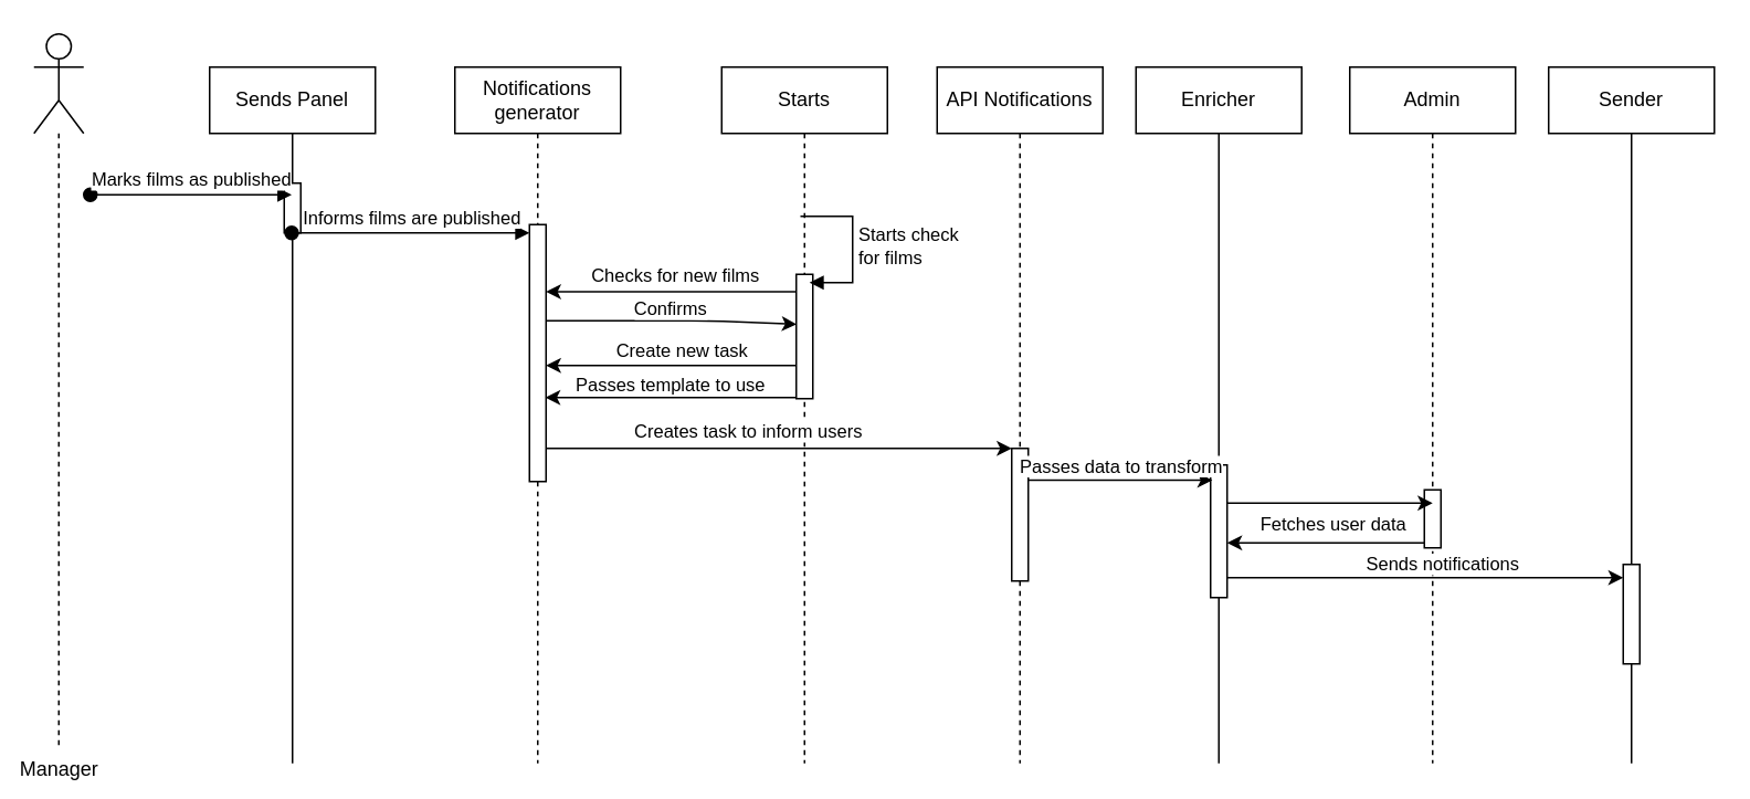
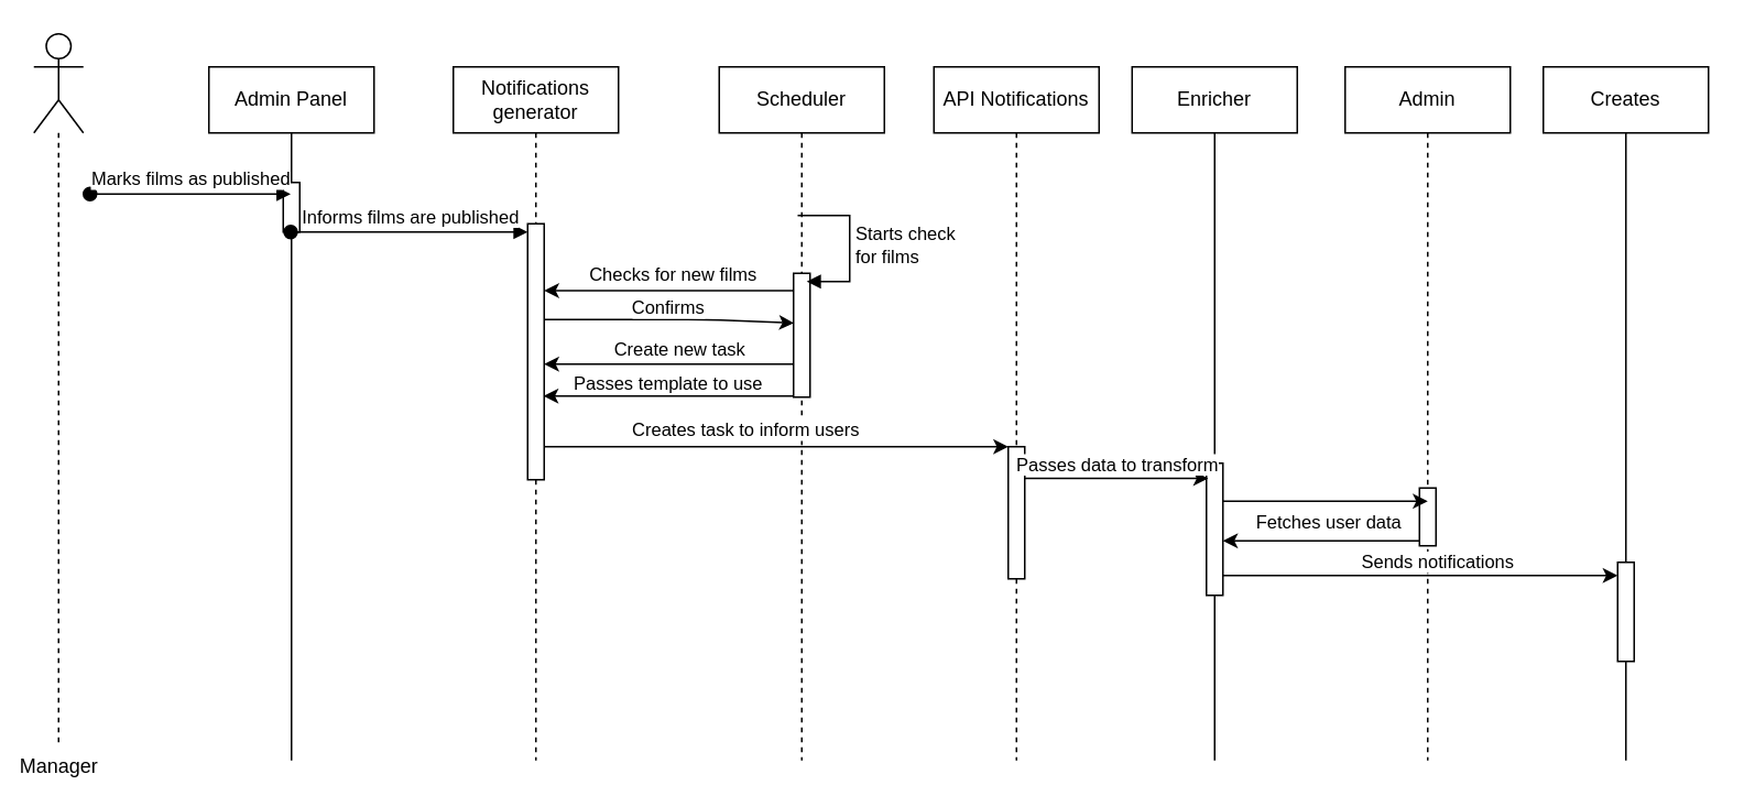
  <mxCell id="0" />
  <mxCell id="1" parent="0" />
- <mxCell id="2" value="Starts" style="shape=umlLifeline;perimeter=lifelinePerimeter;whiteSpace=wrap;html=1;container=1;collapsible=0;recursiveResize=0;outlineConnect=0;" vertex="1" parent="1"><mxGeometry x="435" y="40" width="100" height="420" as="geometry" /></mxCell>
+ <mxCell id="2" value="Scheduler" style="shape=umlLifeline;perimeter=lifelinePerimeter;whiteSpace=wrap;html=1;container=1;collapsible=0;recursiveResize=0;outlineConnect=0;" vertex="1" parent="1"><mxGeometry x="435" y="40" width="100" height="420" as="geometry" /></mxCell>
  <mxCell id="3" value="" style="html=1;points=[];perimeter=orthogonalPerimeter;" vertex="1" parent="2"><mxGeometry x="45" y="125" width="10" height="75" as="geometry" /></mxCell>
  <mxCell id="4" value="Starts check&lt;br&gt;for films" style="edgeStyle=orthogonalEdgeStyle;html=1;align=left;spacingLeft=2;endArrow=block;rounded=0;" edge="1" parent="2"><mxGeometry relative="1" as="geometry"><mxPoint x="47.5" y="90" as="sourcePoint" /><Array as="points"><mxPoint x="79" y="90" /><mxPoint x="79" y="130" /></Array><mxPoint x="53" y="130" as="targetPoint" /></mxGeometry></mxCell>
- <mxCell id="5" value="Sends Panel" style="shape=umlLifeline;perimeter=lifelinePerimeter;whiteSpace=wrap;html=1;container=1;collapsible=0;recursiveResize=0;outlineConnect=0;lifelineDashed=0;" vertex="1" parent="1"><mxGeometry x="126" y="40" width="100" height="420" as="geometry" /></mxCell>
+ <mxCell id="5" value="Admin Panel" style="shape=umlLifeline;perimeter=lifelinePerimeter;whiteSpace=wrap;html=1;container=1;collapsible=0;recursiveResize=0;outlineConnect=0;lifelineDashed=0;" vertex="1" parent="1"><mxGeometry x="126" y="40" width="100" height="420" as="geometry" /></mxCell>
  <mxCell id="6" value="" style="html=1;points=[];perimeter=orthogonalPerimeter;" vertex="1" parent="5"><mxGeometry x="45" y="70" width="10" height="30" as="geometry" /></mxCell>
  <mxCell id="7" value="Notifications generator" style="shape=umlLifeline;perimeter=lifelinePerimeter;whiteSpace=wrap;html=1;container=1;collapsible=0;recursiveResize=0;outlineConnect=0;" vertex="1" parent="1"><mxGeometry x="274" y="40" width="100" height="420" as="geometry" /></mxCell>
  <mxCell id="8" value="" style="html=1;points=[];perimeter=orthogonalPerimeter;" vertex="1" parent="7"><mxGeometry x="45" y="95" width="10" height="155" as="geometry" /></mxCell>
  <mxCell id="9" value="Manager" style="shape=umlLifeline;verticalLabelPosition=bottom;verticalAlign=top;html=1;outlineConnect=0;participant=umlActor;fontFamily=Helvetica;fontSize=12;fontColor=default;align=center;strokeColor=default;fillColor=default;recursiveResize=0;container=1;collapsible=0;size=60;" vertex="1" parent="1"><mxGeometry x="20" y="20" width="30" height="430" as="geometry" /></mxCell>
  <mxCell id="10" value="Marks films as published" style="html=1;verticalAlign=bottom;startArrow=oval;endArrow=block;startSize=8;" edge="1" parent="1"><mxGeometry relative="1" as="geometry"><mxPoint x="54" y="117" as="sourcePoint" /><mxPoint x="175.5" y="117" as="targetPoint" /></mxGeometry></mxCell>
  <mxCell id="11" value="Informs films are published" style="html=1;verticalAlign=bottom;startArrow=oval;endArrow=block;startSize=8;" edge="1" target="8" parent="1" source="5"><mxGeometry relative="1" as="geometry"><mxPoint x="301" y="135" as="sourcePoint" /><Array as="points"><mxPoint x="306" y="140" /></Array></mxGeometry></mxCell>
  <mxCell id="12" style="edgeStyle=none;html=1;" edge="1" parent="1"><mxGeometry relative="1" as="geometry"><mxPoint x="480" y="175.5" as="sourcePoint" /><mxPoint x="329" y="175.5" as="targetPoint" /></mxGeometry></mxCell>
  <mxCell id="13" value="Checks for new films" style="edgeLabel;html=1;align=center;verticalAlign=middle;resizable=0;points=[];" vertex="1" connectable="0" parent="12"><mxGeometry x="-0.398" relative="1" as="geometry"><mxPoint x="-29" y="-10" as="offset" /></mxGeometry></mxCell>
  <mxCell id="14" style="edgeStyle=none;html=1;entryX=0.029;entryY=0.402;entryDx=0;entryDy=0;entryPerimeter=0;" edge="1" parent="1" source="8" target="3"><mxGeometry relative="1" as="geometry"><mxPoint x="341" y="193" as="sourcePoint" /><mxPoint x="454" y="193" as="targetPoint" /><Array as="points"><mxPoint x="426" y="193" /></Array></mxGeometry></mxCell>
  <mxCell id="15" value="Confirms" style="edgeLabel;html=1;align=center;verticalAlign=middle;resizable=0;points=[];" vertex="1" connectable="0" parent="14"><mxGeometry x="-0.031" y="-4" relative="1" as="geometry"><mxPoint x="1" y="-12" as="offset" /></mxGeometry></mxCell>
  <mxCell id="16" style="edgeStyle=none;html=1;" edge="1" parent="1" source="3" target="8"><mxGeometry relative="1" as="geometry"><mxPoint x="346" y="220" as="targetPoint" /><Array as="points"><mxPoint x="426" y="220" /></Array></mxGeometry></mxCell>
  <mxCell id="17" value="Create new task" style="edgeLabel;html=1;align=center;verticalAlign=middle;resizable=0;points=[];" vertex="1" connectable="0" parent="16"><mxGeometry x="-0.069" y="-2" relative="1" as="geometry"><mxPoint y="-8" as="offset" /></mxGeometry></mxCell>
  <mxCell id="18" style="edgeStyle=none;html=1;entryX=0.961;entryY=0.673;entryDx=0;entryDy=0;entryPerimeter=0;" edge="1" parent="1" source="3" target="8"><mxGeometry relative="1" as="geometry"><mxPoint x="454" y="239" as="sourcePoint" /><mxPoint x="341.5" y="240.5" as="targetPoint" /></mxGeometry></mxCell>
  <mxCell id="19" value="Passes template to use" style="edgeLabel;html=1;align=center;verticalAlign=middle;resizable=0;points=[];" vertex="1" connectable="0" parent="18"><mxGeometry x="0.248" y="1" relative="1" as="geometry"><mxPoint x="17" y="-9" as="offset" /></mxGeometry></mxCell>
  <mxCell id="20" value="API Notifications" style="shape=umlLifeline;perimeter=lifelinePerimeter;whiteSpace=wrap;html=1;container=1;collapsible=0;recursiveResize=0;outlineConnect=0;" vertex="1" parent="1"><mxGeometry x="565" y="40" width="100" height="420" as="geometry" /></mxCell>
  <mxCell id="21" value="" style="html=1;points=[];perimeter=orthogonalPerimeter;" vertex="1" parent="20"><mxGeometry x="45" y="230" width="10" height="80" as="geometry" /></mxCell>
  <mxCell id="22" value="Enricher" style="shape=umlLifeline;perimeter=lifelinePerimeter;whiteSpace=wrap;html=1;container=1;collapsible=0;recursiveResize=0;outlineConnect=0;lifelineDashed=0;" vertex="1" parent="1"><mxGeometry x="685" y="40" width="100" height="420" as="geometry" /></mxCell>
  <mxCell id="23" value="" style="html=1;points=[];perimeter=orthogonalPerimeter;" vertex="1" parent="22"><mxGeometry x="45" y="240" width="10" height="80" as="geometry" /></mxCell>
  <mxCell id="24" style="edgeStyle=none;html=1;" edge="1" parent="1" target="21"><mxGeometry relative="1" as="geometry"><mxPoint x="329" y="270" as="sourcePoint" /><mxPoint x="584" y="284" as="targetPoint" /></mxGeometry></mxCell>
  <mxCell id="25" value="Creates task to inform users" style="edgeLabel;html=1;align=center;verticalAlign=middle;resizable=0;points=[];" vertex="1" connectable="0" parent="24"><mxGeometry x="0.295" y="2" relative="1" as="geometry"><mxPoint x="-61" y="-9" as="offset" /></mxGeometry></mxCell>
  <mxCell id="26" style="edgeStyle=none;html=1;entryX=0.105;entryY=0.115;entryDx=0;entryDy=0;entryPerimeter=0;" edge="1" parent="1" source="21" target="23"><mxGeometry relative="1" as="geometry" /></mxCell>
  <mxCell id="27" value="Passes data to transform" style="edgeLabel;html=1;align=center;verticalAlign=middle;resizable=0;points=[];" vertex="1" connectable="0" parent="26"><mxGeometry x="0.483" y="-2" relative="1" as="geometry"><mxPoint x="-27" y="-11" as="offset" /></mxGeometry></mxCell>
  <mxCell id="28" value="Admin" style="shape=umlLifeline;perimeter=lifelinePerimeter;whiteSpace=wrap;html=1;container=1;collapsible=0;recursiveResize=0;outlineConnect=0;" vertex="1" parent="1"><mxGeometry x="814" y="40" width="100" height="420" as="geometry" /></mxCell>
  <mxCell id="29" value="" style="html=1;points=[];perimeter=orthogonalPerimeter;" vertex="1" parent="28"><mxGeometry x="45" y="255" width="10" height="35" as="geometry" /></mxCell>
- <mxCell id="30" value="Sender" style="shape=umlLifeline;perimeter=lifelinePerimeter;whiteSpace=wrap;html=1;container=1;collapsible=0;recursiveResize=0;outlineConnect=0;lifelineDashed=0;" vertex="1" parent="1"><mxGeometry x="934" y="40" width="100" height="420" as="geometry" /></mxCell>
+ <mxCell id="30" value="Creates" style="shape=umlLifeline;perimeter=lifelinePerimeter;whiteSpace=wrap;html=1;container=1;collapsible=0;recursiveResize=0;outlineConnect=0;lifelineDashed=0;" vertex="1" parent="1"><mxGeometry x="934" y="40" width="100" height="420" as="geometry" /></mxCell>
  <mxCell id="31" value="" style="html=1;points=[];perimeter=orthogonalPerimeter;" vertex="1" parent="30"><mxGeometry x="45" y="300" width="10" height="60" as="geometry" /></mxCell>
  <mxCell id="32" style="edgeStyle=none;html=1;entryX=0.5;entryY=0.229;entryDx=0;entryDy=0;entryPerimeter=0;" edge="1" parent="1" target="29"><mxGeometry relative="1" as="geometry"><mxPoint x="740" y="303" as="sourcePoint" /><mxPoint x="854" y="303" as="targetPoint" /></mxGeometry></mxCell>
  <mxCell id="33" value="" style="edgeStyle=none;html=1;" edge="1" parent="1" source="29"><mxGeometry relative="1" as="geometry"><mxPoint x="844" y="327" as="sourcePoint" /><mxPoint x="740" y="327" as="targetPoint" /></mxGeometry></mxCell>
  <mxCell id="34" value="Fetches user data" style="edgeLabel;html=1;align=center;verticalAlign=middle;resizable=0;points=[];" vertex="1" connectable="0" parent="33"><mxGeometry x="-0.287" y="1" relative="1" as="geometry"><mxPoint x="-14" y="-13" as="offset" /></mxGeometry></mxCell>
  <mxCell id="35" style="edgeStyle=none;html=1;" edge="1" parent="1" target="31"><mxGeometry relative="1" as="geometry"><mxPoint x="740" y="348" as="sourcePoint" /><mxPoint x="934" y="350" as="targetPoint" /></mxGeometry></mxCell>
  <mxCell id="36" value="Sends notifications" style="edgeLabel;html=1;align=center;verticalAlign=middle;resizable=0;points=[];" vertex="1" connectable="0" parent="35"><mxGeometry x="0.202" y="-1" relative="1" as="geometry"><mxPoint x="-15" y="-10" as="offset" /></mxGeometry></mxCell>
